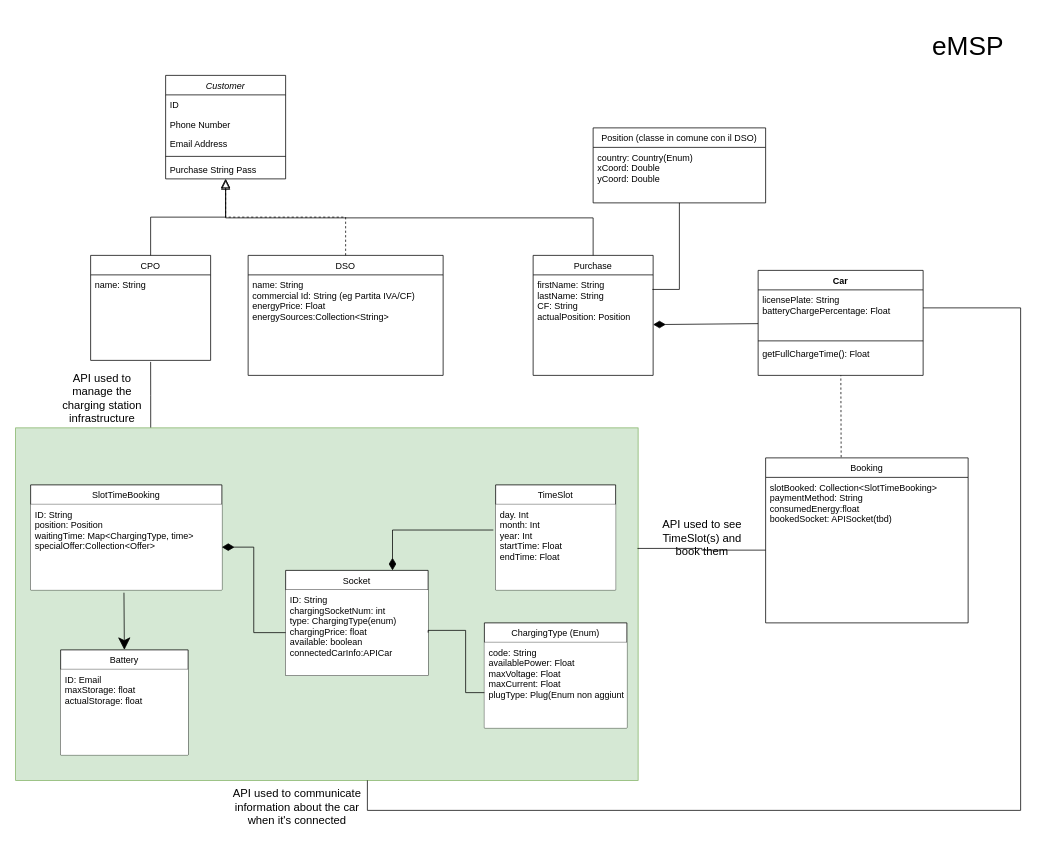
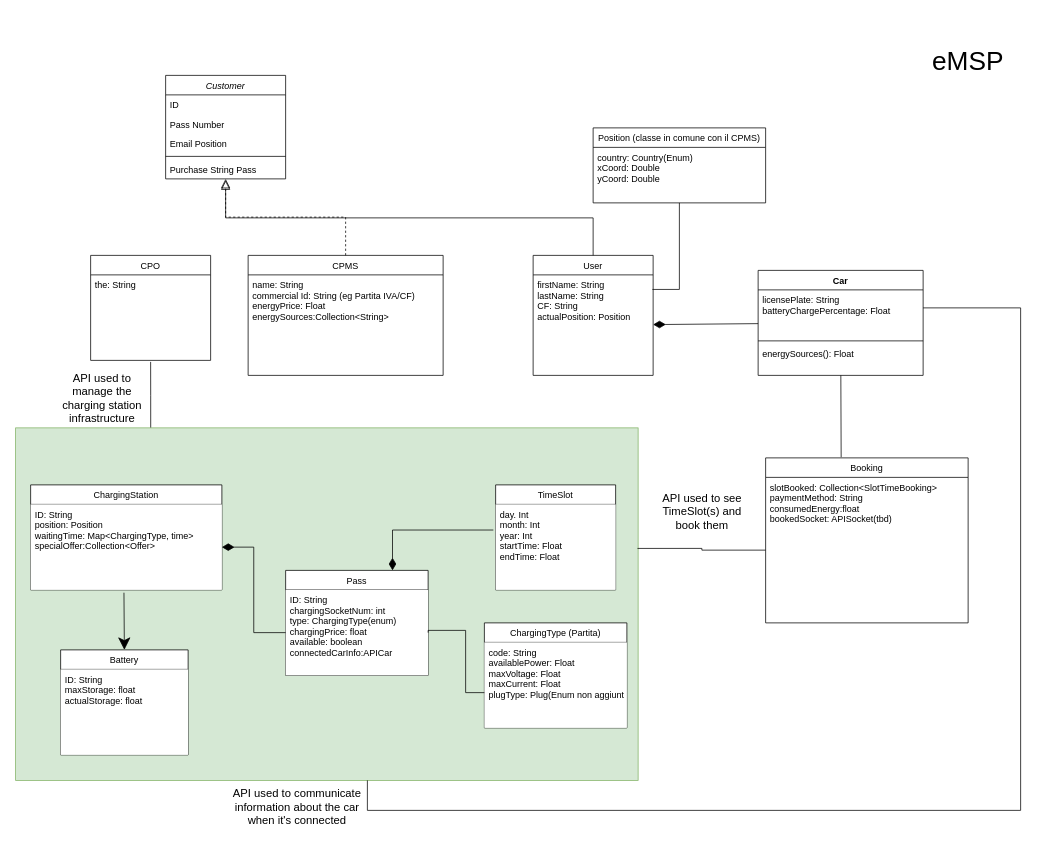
  <mxCell id="0" />
  <mxCell id="1" parent="0" />
  <mxCell id="2" value="&lt;blockquote&gt;&lt;blockquote&gt;&lt;blockquote&gt;&lt;div align=&quot;right&quot;&gt;&lt;br&gt;&lt;/div&gt;&lt;/blockquote&gt;&lt;/blockquote&gt;&lt;/blockquote&gt;" style="rounded=0;whiteSpace=wrap;html=1;container=0;fillColor=#d5e8d4;strokeColor=#82b366;" vertex="1" parent="1"><mxGeometry x="20" y="570" width="830" height="470" as="geometry" /></mxCell>
  <mxCell id="3" value="Customer" style="swimlane;fontStyle=2;align=center;verticalAlign=top;childLayout=stackLayout;horizontal=1;startSize=26;horizontalStack=0;resizeParent=1;resizeLast=0;collapsible=1;marginBottom=0;rounded=0;shadow=0;strokeWidth=1;" parent="1" vertex="1"><mxGeometry x="220" y="100" width="160" height="138" as="geometry"><mxRectangle x="230" y="140" width="160" height="26" as="alternateBounds" /></mxGeometry></mxCell>
  <mxCell id="4" value="ID" style="text;align=left;verticalAlign=top;spacingLeft=4;spacingRight=4;overflow=hidden;rotatable=0;points=[[0,0.5],[1,0.5]];portConstraint=eastwest;" parent="3" vertex="1"><mxGeometry y="26" width="160" height="26" as="geometry" /></mxCell>
- <mxCell id="5" value="Phone Number" style="text;align=left;verticalAlign=top;spacingLeft=4;spacingRight=4;overflow=hidden;rotatable=0;points=[[0,0.5],[1,0.5]];portConstraint=eastwest;rounded=0;shadow=0;html=0;" parent="3" vertex="1"><mxGeometry y="52" width="160" height="26" as="geometry" /></mxCell>
- <mxCell id="6" value="Email Address" style="text;align=left;verticalAlign=top;spacingLeft=4;spacingRight=4;overflow=hidden;rotatable=0;points=[[0,0.5],[1,0.5]];portConstraint=eastwest;rounded=0;shadow=0;html=0;" parent="3" vertex="1"><mxGeometry y="78" width="160" height="26" as="geometry" /></mxCell>
+ <mxCell id="5" value="Pass Number" style="text;align=left;verticalAlign=top;spacingLeft=4;spacingRight=4;overflow=hidden;rotatable=0;points=[[0,0.5],[1,0.5]];portConstraint=eastwest;rounded=0;shadow=0;html=0;" parent="3" vertex="1"><mxGeometry y="52" width="160" height="26" as="geometry" /></mxCell>
+ <mxCell id="6" value="Email Position" style="text;align=left;verticalAlign=top;spacingLeft=4;spacingRight=4;overflow=hidden;rotatable=0;points=[[0,0.5],[1,0.5]];portConstraint=eastwest;rounded=0;shadow=0;html=0;" parent="3" vertex="1"><mxGeometry y="78" width="160" height="26" as="geometry" /></mxCell>
  <mxCell id="7" value="" style="line;html=1;strokeWidth=1;align=left;verticalAlign=middle;spacingTop=-1;spacingLeft=3;spacingRight=3;rotatable=0;labelPosition=right;points=[];portConstraint=eastwest;" parent="3" vertex="1"><mxGeometry y="104" width="160" height="8" as="geometry" /></mxCell>
  <mxCell id="8" value="Purchase String Pass" style="text;align=left;verticalAlign=top;spacingLeft=4;spacingRight=4;overflow=hidden;rotatable=0;points=[[0,0.5],[1,0.5]];portConstraint=eastwest;" parent="3" vertex="1"><mxGeometry y="112" width="160" height="26" as="geometry" /></mxCell>
  <mxCell id="9" value="CPO" style="swimlane;fontStyle=0;align=center;verticalAlign=top;childLayout=stackLayout;horizontal=1;startSize=26;horizontalStack=0;resizeParent=1;resizeLast=0;collapsible=1;marginBottom=0;rounded=0;shadow=0;strokeWidth=1;" parent="1" vertex="1"><mxGeometry x="120" y="340" width="160" height="140" as="geometry"><mxRectangle x="130" y="380" width="160" height="26" as="alternateBounds" /></mxGeometry></mxCell>
- <mxCell id="10" value="name: String" style="text;align=left;verticalAlign=top;spacingLeft=4;spacingRight=4;overflow=hidden;rotatable=0;points=[[0,0.5],[1,0.5]];portConstraint=eastwest;rounded=0;shadow=0;html=0;" parent="9" vertex="1"><mxGeometry y="26" width="160" height="114" as="geometry" /></mxCell>
- <mxCell id="11" value="" style="endArrow=block;endSize=10;endFill=0;shadow=0;strokeWidth=1;rounded=0;edgeStyle=elbowEdgeStyle;elbow=vertical;" parent="1" source="9" target="3" edge="1"><mxGeometry width="160" relative="1" as="geometry"><mxPoint x="200" y="183" as="sourcePoint" /><mxPoint x="200" y="183" as="targetPoint" /></mxGeometry></mxCell>
- <mxCell id="12" value="DSO" style="swimlane;fontStyle=0;align=center;verticalAlign=top;childLayout=stackLayout;horizontal=1;startSize=26;horizontalStack=0;resizeParent=1;resizeLast=0;collapsible=1;marginBottom=0;rounded=0;shadow=0;strokeWidth=1;" parent="1" vertex="1"><mxGeometry x="330" y="340" width="260" height="160" as="geometry"><mxRectangle x="340" y="380" width="170" height="26" as="alternateBounds" /></mxGeometry></mxCell>
+ <mxCell id="10" value="the: String" style="text;align=left;verticalAlign=top;spacingLeft=4;spacingRight=4;overflow=hidden;rotatable=0;points=[[0,0.5],[1,0.5]];portConstraint=eastwest;rounded=0;shadow=0;html=0;" parent="9" vertex="1"><mxGeometry y="26" width="160" height="114" as="geometry" /></mxCell>
+ <mxCell id="12" value="CPMS" style="swimlane;fontStyle=0;align=center;verticalAlign=top;childLayout=stackLayout;horizontal=1;startSize=26;horizontalStack=0;resizeParent=1;resizeLast=0;collapsible=1;marginBottom=0;rounded=0;shadow=0;strokeWidth=1;" parent="1" vertex="1"><mxGeometry x="330" y="340" width="260" height="160" as="geometry"><mxRectangle x="340" y="380" width="170" height="26" as="alternateBounds" /></mxGeometry></mxCell>
  <mxCell id="13" value="name: String&#10;commercial Id: String (eg Partita IVA/CF)&#10;energyPrice: Float&#10;energySources:Collection&lt;String&gt;&#10;" style="text;align=left;verticalAlign=top;spacingLeft=4;spacingRight=4;overflow=hidden;rotatable=0;points=[[0,0.5],[1,0.5]];portConstraint=eastwest;" parent="12" vertex="1"><mxGeometry y="26" width="260" height="134" as="geometry" /></mxCell>
  <mxCell id="14" value="" style="endArrow=block;endSize=10;endFill=0;shadow=0;strokeWidth=1;rounded=0;edgeStyle=elbowEdgeStyle;elbow=vertical;dashed=1;" parent="1" source="12" target="3" edge="1"><mxGeometry width="160" relative="1" as="geometry"><mxPoint x="210" y="353" as="sourcePoint" /><mxPoint x="310" y="251" as="targetPoint" /></mxGeometry></mxCell>
- <mxCell id="15" value="Purchase" style="swimlane;fontStyle=0;align=center;verticalAlign=top;childLayout=stackLayout;horizontal=1;startSize=26;horizontalStack=0;resizeParent=1;resizeLast=0;collapsible=1;marginBottom=0;rounded=0;shadow=0;strokeWidth=1;" parent="1" vertex="1"><mxGeometry x="710" y="340" width="160" height="160" as="geometry"><mxRectangle x="340" y="380" width="170" height="26" as="alternateBounds" /></mxGeometry></mxCell>
+ <mxCell id="15" value="User" style="swimlane;fontStyle=0;align=center;verticalAlign=top;childLayout=stackLayout;horizontal=1;startSize=26;horizontalStack=0;resizeParent=1;resizeLast=0;collapsible=1;marginBottom=0;rounded=0;shadow=0;strokeWidth=1;" parent="1" vertex="1"><mxGeometry x="710" y="340" width="160" height="160" as="geometry"><mxRectangle x="340" y="380" width="170" height="26" as="alternateBounds" /></mxGeometry></mxCell>
  <mxCell id="16" value="firstName: String&#10;lastName: String&#10;CF: String&#10;actualPosition: Position&#10;&#10;" style="text;align=left;verticalAlign=top;spacingLeft=4;spacingRight=4;overflow=hidden;rotatable=0;points=[[0,0.5],[1,0.5]];portConstraint=eastwest;" parent="15" vertex="1"><mxGeometry y="26" width="160" height="134" as="geometry" /></mxCell>
  <mxCell id="17" value="" style="endArrow=block;endSize=10;endFill=0;shadow=0;strokeWidth=1;rounded=0;edgeStyle=elbowEdgeStyle;elbow=vertical;" parent="1" source="15" edge="1"><mxGeometry width="160" relative="1" as="geometry"><mxPoint x="220" y="363" as="sourcePoint" /><mxPoint x="300" y="240" as="targetPoint" /><Array as="points"><mxPoint x="470" y="290" /></Array></mxGeometry></mxCell>
  <mxCell id="18" value="" style="endArrow=diamondThin;html=1;rounded=0;endFill=1;strokeWidth=1;endSize=14;" parent="1" source="46" edge="1" target="16"><mxGeometry width="50" height="50" relative="1" as="geometry"><mxPoint x="1040" y="436" as="sourcePoint" /><mxPoint x="940" y="400" as="targetPoint" /></mxGeometry></mxCell>
  <mxCell id="19" style="edgeStyle=orthogonalEdgeStyle;rounded=0;orthogonalLoop=1;jettySize=auto;html=1;endArrow=none;endFill=0;strokeWidth=1;endSize=16;exitX=0.217;exitY=-0.001;exitDx=0;exitDy=0;exitPerimeter=0;" parent="1" source="2" edge="1"><mxGeometry relative="1" as="geometry"><mxPoint x="200" y="482" as="targetPoint" /><Array as="points" /></mxGeometry></mxCell>
- <mxCell id="20" value="SlotTimeBooking" style="swimlane;fontStyle=0;align=center;verticalAlign=top;childLayout=stackLayout;horizontal=1;startSize=26;horizontalStack=0;resizeParent=1;resizeLast=0;collapsible=1;marginBottom=0;rounded=0;shadow=0;strokeWidth=1;" parent="1" vertex="1"><mxGeometry x="40" y="646" width="255" height="140" as="geometry"><mxRectangle x="130" y="380" width="160" height="26" as="alternateBounds" /></mxGeometry></mxCell>
+ <mxCell id="20" value="ChargingStation" style="swimlane;fontStyle=0;align=center;verticalAlign=top;childLayout=stackLayout;horizontal=1;startSize=26;horizontalStack=0;resizeParent=1;resizeLast=0;collapsible=1;marginBottom=0;rounded=0;shadow=0;strokeWidth=1;" parent="1" vertex="1"><mxGeometry x="40" y="646" width="255" height="140" as="geometry"><mxRectangle x="130" y="380" width="160" height="26" as="alternateBounds" /></mxGeometry></mxCell>
  <mxCell id="21" value="ID: String&#10;position: Position&#10;waitingTime: Map&lt;ChargingType, time&gt;&#10;specialOffer:Collection&lt;Offer&gt;" style="text;align=left;verticalAlign=top;spacingLeft=4;spacingRight=4;overflow=hidden;rotatable=0;points=[[0,0.5],[1,0.5]];portConstraint=eastwest;rounded=0;shadow=0;html=0;fillColor=default;" parent="20" vertex="1"><mxGeometry y="26" width="255" height="114" as="geometry" /></mxCell>
  <mxCell id="22" value="TimeSlot" style="swimlane;fontStyle=0;align=center;verticalAlign=top;childLayout=stackLayout;horizontal=1;startSize=26;horizontalStack=0;resizeParent=1;resizeLast=0;collapsible=1;marginBottom=0;rounded=0;shadow=0;strokeWidth=1;" parent="1" vertex="1"><mxGeometry x="660" y="646" width="160" height="140" as="geometry"><mxRectangle x="130" y="380" width="160" height="26" as="alternateBounds" /></mxGeometry></mxCell>
  <mxCell id="23" value="day. Int&#10;month: Int&#10;year: Int&#10;startTime: Float&#10;endTime: Float" style="text;align=left;verticalAlign=top;spacingLeft=4;spacingRight=4;overflow=hidden;rotatable=0;points=[[0,0.5],[1,0.5]];portConstraint=eastwest;rounded=0;shadow=0;html=0;backgroundOutline=0;fixDash=0;fillColor=default;" parent="22" vertex="1"><mxGeometry y="26" width="160" height="114" as="geometry" /></mxCell>
- <mxCell id="24" value="Socket" style="swimlane;fontStyle=0;align=center;verticalAlign=top;childLayout=stackLayout;horizontal=1;startSize=26;horizontalStack=0;resizeParent=1;resizeLast=0;collapsible=1;marginBottom=0;rounded=0;shadow=0;strokeWidth=1;" parent="1" vertex="1"><mxGeometry x="380" y="760" width="190" height="140" as="geometry"><mxRectangle x="130" y="380" width="160" height="26" as="alternateBounds" /></mxGeometry></mxCell>
+ <mxCell id="24" value="Pass" style="swimlane;fontStyle=0;align=center;verticalAlign=top;childLayout=stackLayout;horizontal=1;startSize=26;horizontalStack=0;resizeParent=1;resizeLast=0;collapsible=1;marginBottom=0;rounded=0;shadow=0;strokeWidth=1;" parent="1" vertex="1"><mxGeometry x="380" y="760" width="190" height="140" as="geometry"><mxRectangle x="130" y="380" width="160" height="26" as="alternateBounds" /></mxGeometry></mxCell>
  <mxCell id="25" value="ID: String&#10;chargingSocketNum: int&#10;type: ChargingType(enum)&#10;chargingPrice: float&#10;available: boolean&#10;connectedCarInfo:APICar&#10;" style="text;align=left;verticalAlign=top;spacingLeft=4;spacingRight=4;overflow=hidden;rotatable=0;points=[[0,0.5],[1,0.5]];portConstraint=eastwest;rounded=0;shadow=0;html=0;fillColor=default;" parent="24" vertex="1"><mxGeometry y="26" width="190" height="114" as="geometry" /></mxCell>
  <mxCell id="26" value="" style="endArrow=diamondThin;html=1;rounded=0;endSize=14;strokeWidth=1;entryX=1;entryY=0.5;entryDx=0;entryDy=0;exitX=0;exitY=0.5;exitDx=0;exitDy=0;endFill=1;edgeStyle=orthogonalEdgeStyle;" parent="1" source="25" target="21" edge="1"><mxGeometry width="50" height="50" relative="1" as="geometry"><mxPoint x="390" y="686" as="sourcePoint" /><mxPoint x="440" y="636" as="targetPoint" /></mxGeometry></mxCell>
- <mxCell id="27" value="" style="endArrow=none;html=1;rounded=0;endSize=14;strokeWidth=1;endFill=0;exitX=0.373;exitY=-0.004;exitDx=0;exitDy=0;exitPerimeter=0;dashed=1;" parent="1" source="32" target="46" edge="1"><mxGeometry width="50" height="50" relative="1" as="geometry"><mxPoint x="1220" y="560" as="sourcePoint" /><mxPoint x="1120" y="505.01" as="targetPoint" /></mxGeometry></mxCell>
+ <mxCell id="27" value="" style="endArrow=none;html=1;rounded=0;endSize=14;strokeWidth=1;endFill=0;exitX=0.373;exitY=-0.004;exitDx=0;exitDy=0;exitPerimeter=0;" parent="1" source="32" target="46" edge="1"><mxGeometry width="50" height="50" relative="1" as="geometry"><mxPoint x="1220" y="560" as="sourcePoint" /><mxPoint x="1120" y="505.01" as="targetPoint" /></mxGeometry></mxCell>
  <mxCell id="28" value="" style="endArrow=diamondThin;html=1;rounded=0;endSize=14;strokeWidth=1;exitX=-0.019;exitY=0.3;exitDx=0;exitDy=0;entryX=0.75;entryY=0;entryDx=0;entryDy=0;endFill=1;edgeStyle=orthogonalEdgeStyle;exitPerimeter=0;" parent="1" source="23" target="24" edge="1"><mxGeometry width="50" height="50" relative="1" as="geometry"><mxPoint x="590" y="616" as="sourcePoint" /><mxPoint x="640" y="566" as="targetPoint" /></mxGeometry></mxCell>
  <mxCell id="29" value="Battery" style="swimlane;fontStyle=0;align=center;verticalAlign=top;childLayout=stackLayout;horizontal=1;startSize=26;horizontalStack=0;resizeParent=1;resizeLast=0;collapsible=1;marginBottom=0;rounded=0;shadow=0;strokeWidth=1;" parent="1" vertex="1"><mxGeometry x="80" y="866" width="170" height="140" as="geometry"><mxRectangle x="130" y="380" width="160" height="26" as="alternateBounds" /></mxGeometry></mxCell>
- <mxCell id="30" value="ID: Email&#10;maxStorage: float&#10;actualStorage: float" style="text;align=left;verticalAlign=top;spacingLeft=4;spacingRight=4;overflow=hidden;rotatable=0;points=[[0,0.5],[1,0.5]];portConstraint=eastwest;rounded=0;shadow=0;html=0;fillColor=default;" parent="29" vertex="1"><mxGeometry y="26" width="170" height="114" as="geometry" /></mxCell>
+ <mxCell id="30" value="ID: String&#10;maxStorage: float&#10;actualStorage: float" style="text;align=left;verticalAlign=top;spacingLeft=4;spacingRight=4;overflow=hidden;rotatable=0;points=[[0,0.5],[1,0.5]];portConstraint=eastwest;rounded=0;shadow=0;html=0;fillColor=default;" parent="29" vertex="1"><mxGeometry y="26" width="170" height="114" as="geometry" /></mxCell>
  <mxCell id="31" value="" style="endArrow=classic;html=1;rounded=0;endSize=14;strokeWidth=1;exitX=0.488;exitY=1.033;exitDx=0;exitDy=0;exitPerimeter=0;entryX=0.5;entryY=0;entryDx=0;entryDy=0;" parent="1" source="21" target="29" edge="1"><mxGeometry width="50" height="50" relative="1" as="geometry"><mxPoint x="20" y="886" as="sourcePoint" /><mxPoint x="70" y="836" as="targetPoint" /></mxGeometry></mxCell>
  <mxCell id="32" value="Booking" style="swimlane;fontStyle=0;align=center;verticalAlign=top;childLayout=stackLayout;horizontal=1;startSize=26;horizontalStack=0;resizeParent=1;resizeLast=0;collapsible=1;marginBottom=0;rounded=0;shadow=0;strokeWidth=1;" vertex="1" parent="1"><mxGeometry x="1020" y="610" width="270" height="220" as="geometry"><mxRectangle x="130" y="380" width="160" height="26" as="alternateBounds" /></mxGeometry></mxCell>
  <mxCell id="33" value="slotBooked: Collection&lt;SlotTimeBooking&gt;&#10;paymentMethod: String&#10;consumedEnergy:float&#10;bookedSocket: APISocket(tbd)&#10;&#10;&#10;" style="text;align=left;verticalAlign=top;spacingLeft=4;spacingRight=4;overflow=hidden;rotatable=0;points=[[0,0.5],[1,0.5]];portConstraint=eastwest;rounded=0;shadow=0;html=0;" vertex="1" parent="32"><mxGeometry y="26" width="270" height="194" as="geometry" /></mxCell>
- <mxCell id="34" value="&lt;div&gt;API used to see &lt;br&gt;&lt;/div&gt;&lt;div&gt;TimeSlot(s) and &lt;br&gt;&lt;/div&gt;&lt;div&gt;book them&lt;/div&gt;" style="text;html=1;align=center;verticalAlign=middle;resizable=0;points=[];autosize=1;strokeColor=none;fillColor=none;fontSize=15;" vertex="1" parent="1"><mxGeometry x="870" y="681" width="130" height="70" as="geometry" /></mxCell>
- <mxCell id="35" value="&lt;font style=&quot;font-size: 35px;&quot;&gt;eMSP&lt;/font&gt;" style="text;html=1;strokeColor=none;fillColor=none;align=center;verticalAlign=middle;whiteSpace=wrap;rounded=0;" vertex="1" parent="1"><mxGeometry x="1230" y="20" width="120" height="80" as="geometry" /></mxCell>
+ <mxCell id="34" value="&lt;div&gt;API used to see &lt;br&gt;&lt;/div&gt;&lt;div&gt;TimeSlot(s) and &lt;br&gt;&lt;/div&gt;&lt;div&gt;book them&lt;/div&gt;" style="text;html=1;align=center;verticalAlign=middle;resizable=0;points=[];autosize=1;strokeColor=none;fillColor=none;fontSize=15;" vertex="1" parent="1"><mxGeometry x="870" y="646" width="130" height="70" as="geometry" /></mxCell>
+ <mxCell id="35" value="&lt;font style=&quot;font-size: 35px;&quot;&gt;eMSP&lt;/font&gt;" style="text;html=1;strokeColor=none;fillColor=none;align=center;verticalAlign=middle;whiteSpace=wrap;rounded=0;" vertex="1" parent="1"><mxGeometry x="1230" y="40" width="120" height="80" as="geometry" /></mxCell>
  <mxCell id="36" value="&lt;div&gt;API used to &lt;br&gt;&lt;/div&gt;&lt;div&gt;manage the&lt;/div&gt;&lt;div&gt;charging station&lt;/div&gt;&lt;div&gt;infrastructure&lt;br&gt;&lt;/div&gt;" style="text;html=1;align=center;verticalAlign=middle;resizable=0;points=[];autosize=1;strokeColor=none;fillColor=none;fontSize=15;" vertex="1" parent="1"><mxGeometry x="70" y="484.5" width="130" height="90" as="geometry" /></mxCell>
- <mxCell id="37" value="ChargingType (Enum)" style="swimlane;fontStyle=0;align=center;verticalAlign=top;childLayout=stackLayout;horizontal=1;startSize=26;horizontalStack=0;resizeParent=1;resizeLast=0;collapsible=1;marginBottom=0;rounded=0;shadow=0;strokeWidth=1;" vertex="1" parent="1"><mxGeometry x="645" y="830" width="190" height="140" as="geometry"><mxRectangle x="130" y="380" width="160" height="26" as="alternateBounds" /></mxGeometry></mxCell>
+ <mxCell id="37" value="ChargingType (Partita)" style="swimlane;fontStyle=0;align=center;verticalAlign=top;childLayout=stackLayout;horizontal=1;startSize=26;horizontalStack=0;resizeParent=1;resizeLast=0;collapsible=1;marginBottom=0;rounded=0;shadow=0;strokeWidth=1;" vertex="1" parent="1"><mxGeometry x="645" y="830" width="190" height="140" as="geometry"><mxRectangle x="130" y="380" width="160" height="26" as="alternateBounds" /></mxGeometry></mxCell>
  <mxCell id="38" value="code: String&#10;availablePower: Float&#10;maxVoltage: Float&#10;maxCurrent: Float&#10;plugType: Plug(Enum non aggiunta)&#10;&#10;&#10;&#10;" style="text;align=left;verticalAlign=top;spacingLeft=4;spacingRight=4;overflow=hidden;rotatable=0;points=[[0,0.5],[1,0.5]];portConstraint=eastwest;rounded=0;shadow=0;html=0;fillColor=default;" vertex="1" parent="37"><mxGeometry y="26" width="190" height="114" as="geometry" /></mxCell>
  <mxCell id="39" value="" style="edgeStyle=orthogonalEdgeStyle;rounded=0;orthogonalLoop=1;jettySize=auto;html=1;fontSize=35;endArrow=none;endFill=0;entryX=1;entryY=0.5;entryDx=0;entryDy=0;" edge="1" parent="1" source="38" target="25"><mxGeometry relative="1" as="geometry"><mxPoint x="580" y="770" as="targetPoint" /><Array as="points"><mxPoint x="620" y="923" /><mxPoint x="620" y="840" /><mxPoint x="570" y="840" /></Array></mxGeometry></mxCell>
  <mxCell id="40" style="edgeStyle=orthogonalEdgeStyle;rounded=0;orthogonalLoop=1;jettySize=auto;html=1;entryX=0.999;entryY=0.342;entryDx=0;entryDy=0;entryPerimeter=0;fontSize=35;endArrow=none;endFill=0;" edge="1" parent="1" source="33" target="2"><mxGeometry relative="1" as="geometry" /></mxCell>
  <mxCell id="41" style="edgeStyle=orthogonalEdgeStyle;rounded=0;orthogonalLoop=1;jettySize=auto;html=1;fontSize=35;endArrow=none;endFill=0;" edge="1" parent="1" source="46" target="2"><mxGeometry relative="1" as="geometry"><mxPoint x="1200" y="410" as="sourcePoint" /><mxPoint x="489" y="1060" as="targetPoint" /><Array as="points"><mxPoint x="1360" y="410" /><mxPoint x="1360" y="1080" /><mxPoint x="489" y="1080" /></Array></mxGeometry></mxCell>
  <mxCell id="42" value="&lt;div&gt;API used to communicate&lt;/div&gt;&lt;div&gt;information about the car&lt;/div&gt;&lt;div&gt;when it's connected&lt;br&gt;&lt;/div&gt;" style="text;html=1;align=center;verticalAlign=middle;resizable=0;points=[];autosize=1;strokeColor=none;fillColor=none;fontSize=15;" vertex="1" parent="1"><mxGeometry x="300" y="1040" width="190" height="70" as="geometry" /></mxCell>
  <mxCell id="43" style="edgeStyle=orthogonalEdgeStyle;rounded=0;orthogonalLoop=1;jettySize=auto;html=1;entryX=0.994;entryY=0.145;entryDx=0;entryDy=0;entryPerimeter=0;fontSize=35;endArrow=none;endFill=0;" edge="1" parent="1" source="44" target="16"><mxGeometry relative="1" as="geometry" /></mxCell>
- <mxCell id="44" value="Position (classe in comune con il DSO)" style="swimlane;fontStyle=0;align=center;verticalAlign=top;childLayout=stackLayout;horizontal=1;startSize=26;horizontalStack=0;resizeParent=1;resizeLast=0;collapsible=1;marginBottom=0;rounded=0;shadow=0;strokeWidth=1;" vertex="1" parent="1"><mxGeometry x="790" y="170" width="230" height="100" as="geometry"><mxRectangle x="340" y="380" width="170" height="26" as="alternateBounds" /></mxGeometry></mxCell>
+ <mxCell id="44" value="Position (classe in comune con il CPMS)" style="swimlane;fontStyle=0;align=center;verticalAlign=top;childLayout=stackLayout;horizontal=1;startSize=26;horizontalStack=0;resizeParent=1;resizeLast=0;collapsible=1;marginBottom=0;rounded=0;shadow=0;strokeWidth=1;" vertex="1" parent="1"><mxGeometry x="790" y="170" width="230" height="100" as="geometry"><mxRectangle x="340" y="380" width="170" height="26" as="alternateBounds" /></mxGeometry></mxCell>
  <mxCell id="45" value="country: Country(Enum)&#10;xCoord: Double&#10;yCoord: Double&#10;" style="text;align=left;verticalAlign=top;spacingLeft=4;spacingRight=4;overflow=hidden;rotatable=0;points=[[0,0.5],[1,0.5]];portConstraint=eastwest;" vertex="1" parent="44"><mxGeometry y="26" width="230" height="74" as="geometry" /></mxCell>
  <mxCell id="46" value="Car" style="swimlane;fontStyle=1;align=center;verticalAlign=top;childLayout=stackLayout;horizontal=1;startSize=26;horizontalStack=0;resizeParent=1;resizeParentMax=0;resizeLast=0;collapsible=1;marginBottom=0;fontSize=12;fillColor=default;" vertex="1" parent="1"><mxGeometry x="1010" y="360" width="220" height="140" as="geometry" /></mxCell>
  <mxCell id="47" value="licensePlate: String&#10;batteryChargePercentage: Float&#10;&#10;&#10;" style="text;strokeColor=none;fillColor=none;align=left;verticalAlign=top;spacingLeft=4;spacingRight=4;overflow=hidden;rotatable=0;points=[[0,0.5],[1,0.5]];portConstraint=eastwest;fontSize=12;" vertex="1" parent="46"><mxGeometry y="26" width="220" height="64" as="geometry" /></mxCell>
  <mxCell id="48" value="" style="line;strokeWidth=1;fillColor=none;align=left;verticalAlign=middle;spacingTop=-1;spacingLeft=3;spacingRight=3;rotatable=0;labelPosition=right;points=[];portConstraint=eastwest;strokeColor=inherit;fontSize=35;" vertex="1" parent="46"><mxGeometry y="90" width="220" height="8" as="geometry" /></mxCell>
- <mxCell id="49" value="getFullChargeTime(): Float" style="text;strokeColor=none;fillColor=none;align=left;verticalAlign=top;spacingLeft=4;spacingRight=4;overflow=hidden;rotatable=0;points=[[0,0.5],[1,0.5]];portConstraint=eastwest;fontSize=12;" vertex="1" parent="46"><mxGeometry y="98" width="220" height="42" as="geometry" /></mxCell>
+ <mxCell id="49" value="energySources(): Float" style="text;strokeColor=none;fillColor=none;align=left;verticalAlign=top;spacingLeft=4;spacingRight=4;overflow=hidden;rotatable=0;points=[[0,0.5],[1,0.5]];portConstraint=eastwest;fontSize=12;" vertex="1" parent="46"><mxGeometry y="98" width="220" height="42" as="geometry" /></mxCell>
